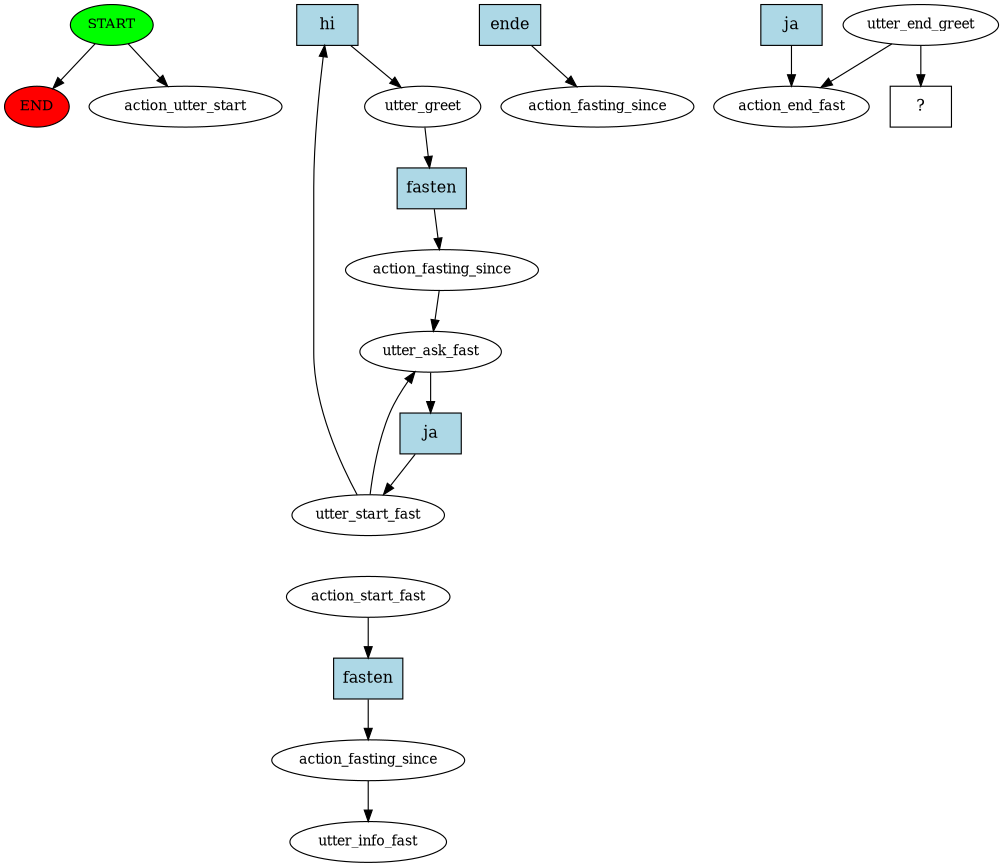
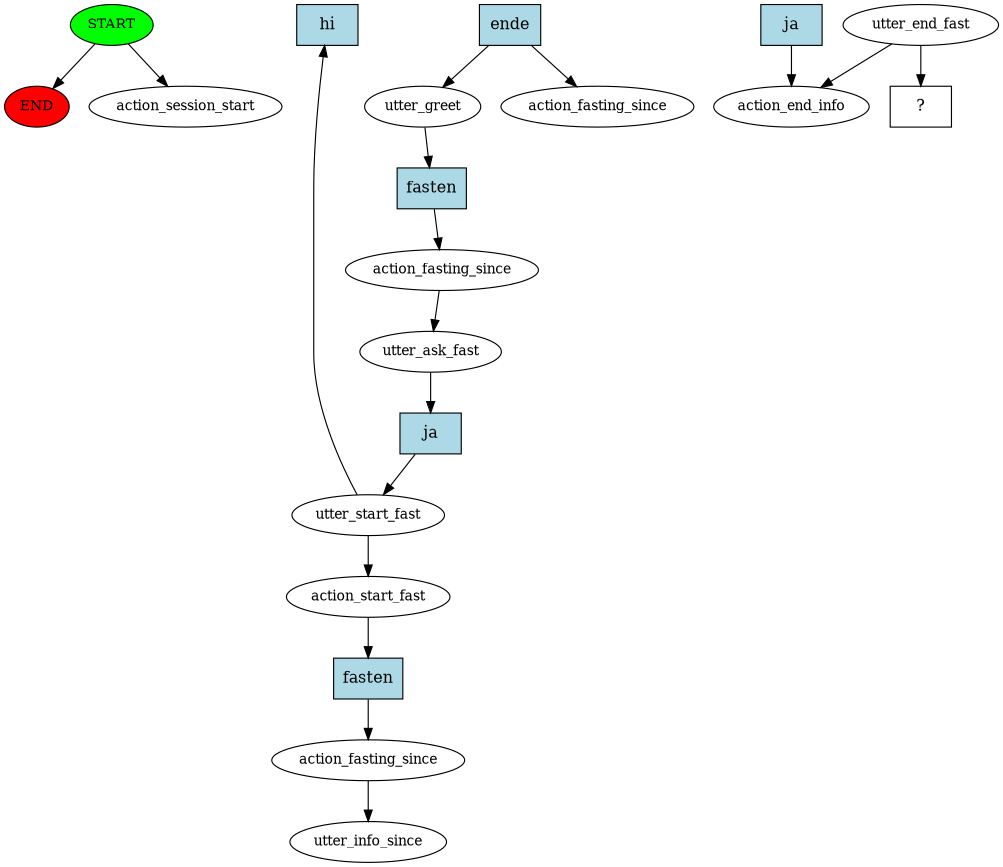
  digraph {
    node [fontsize=12]
    n1 [fillcolor=green label=START style=filled]
    n2 [fillcolor=red label=END style=filled]
-   n3 [label=action_utter_start]
+   n3 [label=action_session_start]
    n4 [fillcolor=lightblue label=hi shape=rect style=filled fontsize=""]
    n5 [label=utter_greet]
    n6 [fillcolor=lightblue label=fasten shape=rect style=filled fontsize=""]
    n7 [label=action_fasting_since]
    n8 [label=utter_ask_fast]
    n9 [fillcolor=lightblue label=ja shape=rect style=filled fontsize=""]
    n10 [label=utter_start_fast]
    n11 [label=action_start_fast]
    n12 [fillcolor=lightblue label=fasten shape=rect style=filled fontsize=""]
    n13 [label=action_fasting_since]
-   n14 [label=utter_info_fast]
+   n14 [label=utter_info_since]
    n15 [fillcolor=lightblue label=ende shape=rect style=filled fontsize=""]
    n16 [label=action_fasting_since]
    n17 [fillcolor=lightblue label=ja shape=rect style=filled fontsize=""]
-   n18 [label=action_end_fast]
-   n19 [label=utter_end_greet]
+   n18 [label=action_end_info]
+   n19 [label=utter_end_fast]
    n20 [label="  ?  " shape=rect fontsize=""]
    n1 -> n2
    n1 -> n3
-   n4 -> n5
+   n15 -> n5
    n5 -> n6
    n6 -> n7
    n7 -> n8
    n8 -> n9
    n9 -> n10
    n10 -> n4
-   n10 -> n8
+   n10 -> n11
    n11 -> n12
    n12 -> n13
    n13 -> n14
    n15 -> n16
    n17 -> n18
    n19 -> n18
    n19 -> n20
  }
